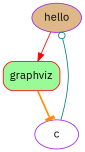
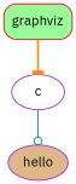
  digraph {
    fontname="IBM Plex Sans"
    node [color=purple fontname="IBM Plex Sans"]
    edge [fontname="IBM Plex Sans" style=solid]
    n1 [fillcolor=burlywood label=hello shape=ellipse style=filled]
    n2 [color=red fillcolor=palegreen label=graphviz shape=box style="filled,rounded"]
    c
-   n1 -> n2 [arrowhead=normal color=red]
    n2 -> c [arrowhead=tee color=darkorange style=bold]
    c -> n1 [arrowhead=odot color=teal]
  }
